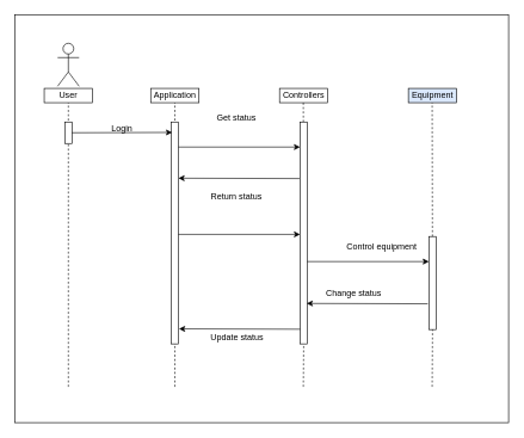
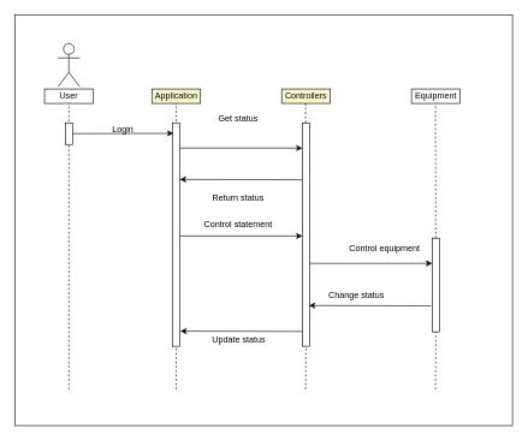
  <mxCell id="0" />
  <mxCell id="1" parent="0" />
  <mxCell id="2" value="" style="rounded=0;whiteSpace=wrap;html=1;" vertex="1" parent="1"><mxGeometry x="20" y="20" width="690" height="570" as="geometry" /></mxCell>
  <mxCell id="3" value="User" style="shape=umlActor;verticalLabelPosition=bottom;verticalAlign=top;html=1;outlineConnect=0;" vertex="1" parent="1"><mxGeometry x="80" y="60" width="30" height="60" as="geometry" /></mxCell>
  <mxCell id="4" value="User" style="rounded=0;whiteSpace=wrap;html=1;" vertex="1" parent="1"><mxGeometry x="61.25" y="123" width="67.5" height="20" as="geometry" /></mxCell>
- <mxCell id="5" value="Application" style="rounded=0;whiteSpace=wrap;html=1;" vertex="1" parent="1"><mxGeometry x="210" y="123" width="67.5" height="20" as="geometry" /></mxCell>
- <mxCell id="6" value="Controllers" style="rounded=0;whiteSpace=wrap;html=1;" vertex="1" parent="1"><mxGeometry x="390" y="123" width="67.5" height="20" as="geometry" /></mxCell>
- <mxCell id="7" value="Equipment" style="rounded=0;whiteSpace=wrap;html=1;fillColor=#dae8fc;" vertex="1" parent="1"><mxGeometry x="570" y="123" width="67.5" height="20" as="geometry" /></mxCell>
+ <mxCell id="5" value="Application" style="rounded=0;whiteSpace=wrap;html=1;fillColor=#fff2cc;" vertex="1" parent="1"><mxGeometry x="210" y="123" width="67.5" height="20" as="geometry" /></mxCell>
+ <mxCell id="6" value="Controllers" style="rounded=0;whiteSpace=wrap;html=1;fillColor=#fff2cc;" vertex="1" parent="1"><mxGeometry x="390" y="123" width="67.5" height="20" as="geometry" /></mxCell>
+ <mxCell id="7" value="Equipment" style="rounded=0;whiteSpace=wrap;html=1;" vertex="1" parent="1"><mxGeometry x="570" y="123" width="67.5" height="20" as="geometry" /></mxCell>
  <mxCell id="8" value="" style="endArrow=none;dashed=1;html=1;entryX=0.5;entryY=1;entryDx=0;entryDy=0;" edge="1" parent="1" target="4"><mxGeometry width="50" height="50" relative="1" as="geometry"><mxPoint x="95" y="540" as="sourcePoint" /><mxPoint x="140" y="240" as="targetPoint" /></mxGeometry></mxCell>
  <mxCell id="9" value="" style="rounded=0;whiteSpace=wrap;html=1;" vertex="1" parent="1"><mxGeometry x="90" y="170" width="10" height="30" as="geometry" /></mxCell>
  <mxCell id="10" value="" style="endArrow=none;dashed=1;html=1;entryX=0.5;entryY=1;entryDx=0;entryDy=0;" edge="1" parent="1"><mxGeometry width="50" height="50" relative="1" as="geometry"><mxPoint x="243.75" y="540" as="sourcePoint" /><mxPoint x="243.75" y="143" as="targetPoint" /></mxGeometry></mxCell>
  <mxCell id="11" value="" style="rounded=0;whiteSpace=wrap;html=1;" vertex="1" parent="1"><mxGeometry x="238.75" y="170" width="10" height="310" as="geometry" /></mxCell>
  <mxCell id="12" value="" style="endArrow=classic;html=1;exitX=1;exitY=0.5;exitDx=0;exitDy=0;entryX=0.125;entryY=0.047;entryDx=0;entryDy=0;entryPerimeter=0;" edge="1" parent="1" source="9" target="11"><mxGeometry width="50" height="50" relative="1" as="geometry"><mxPoint x="120" y="220" as="sourcePoint" /><mxPoint x="170" y="170" as="targetPoint" /></mxGeometry></mxCell>
  <mxCell id="13" value="Login" style="text;html=1;strokeColor=none;fillColor=none;align=center;verticalAlign=middle;whiteSpace=wrap;rounded=0;" vertex="1" parent="1"><mxGeometry x="150" y="170" width="40" height="20" as="geometry" /></mxCell>
  <mxCell id="14" value="" style="endArrow=none;dashed=1;html=1;entryX=0.5;entryY=1;entryDx=0;entryDy=0;" edge="1" parent="1" source="17"><mxGeometry width="50" height="50" relative="1" as="geometry"><mxPoint x="423.25" y="540" as="sourcePoint" /><mxPoint x="423.25" y="143" as="targetPoint" /></mxGeometry></mxCell>
  <mxCell id="15" value="" style="endArrow=none;dashed=1;html=1;entryX=0.5;entryY=1;entryDx=0;entryDy=0;" edge="1" parent="1" source="26"><mxGeometry width="50" height="50" relative="1" as="geometry"><mxPoint x="603.25" y="540" as="sourcePoint" /><mxPoint x="603.25" y="143" as="targetPoint" /></mxGeometry></mxCell>
  <mxCell id="16" value="" style="endArrow=classic;html=1;exitX=1;exitY=0.5;exitDx=0;exitDy=0;entryX=0;entryY=0.5;entryDx=0;entryDy=0;" edge="1" parent="1"><mxGeometry width="50" height="50" relative="1" as="geometry"><mxPoint x="248.75" y="205" as="sourcePoint" /><mxPoint x="418.75" y="205" as="targetPoint" /></mxGeometry></mxCell>
  <mxCell id="17" value="" style="rounded=0;whiteSpace=wrap;html=1;" vertex="1" parent="1"><mxGeometry x="418.75" y="170" width="10" height="310" as="geometry" /></mxCell>
  <mxCell id="18" value="" style="endArrow=none;dashed=1;html=1;entryX=0.5;entryY=1;entryDx=0;entryDy=0;" edge="1" parent="1" target="17"><mxGeometry width="50" height="50" relative="1" as="geometry"><mxPoint x="423.25" y="540" as="sourcePoint" /><mxPoint x="423.25" y="143" as="targetPoint" /></mxGeometry></mxCell>
  <mxCell id="19" value="" style="endArrow=classic;html=1;entryX=1;entryY=0.75;entryDx=0;entryDy=0;" edge="1" parent="1"><mxGeometry width="50" height="50" relative="1" as="geometry"><mxPoint x="418" y="249" as="sourcePoint" /><mxPoint x="248.75" y="248.5" as="targetPoint" /></mxGeometry></mxCell>
  <mxCell id="20" value="Get status" style="text;html=1;strokeColor=none;fillColor=none;align=center;verticalAlign=middle;whiteSpace=wrap;rounded=0;" vertex="1" parent="1"><mxGeometry x="300" y="155" width="60" height="20" as="geometry" /></mxCell>
  <mxCell id="21" value="Return status" style="text;html=1;strokeColor=none;fillColor=none;align=center;verticalAlign=middle;whiteSpace=wrap;rounded=0;" vertex="1" parent="1"><mxGeometry x="290" y="265" width="80" height="20" as="geometry" /></mxCell>
  <mxCell id="22" value="" style="endArrow=classic;html=1;exitX=1;exitY=0.5;exitDx=0;exitDy=0;entryX=0;entryY=0.5;entryDx=0;entryDy=0;" edge="1" parent="1"><mxGeometry width="50" height="50" relative="1" as="geometry"><mxPoint x="248.75" y="327" as="sourcePoint" /><mxPoint x="418.75" y="327" as="targetPoint" /></mxGeometry></mxCell>
+ <mxCell id="23" value="Control statement" style="text;html=1;strokeColor=none;fillColor=none;align=center;verticalAlign=middle;whiteSpace=wrap;rounded=0;" vertex="1" parent="1"><mxGeometry x="280" y="302" width="100" height="20" as="geometry" /></mxCell>
  <mxCell id="24" value="" style="endArrow=classic;html=1;exitX=1;exitY=0.5;exitDx=0;exitDy=0;entryX=0;entryY=0.5;entryDx=0;entryDy=0;" edge="1" parent="1"><mxGeometry width="50" height="50" relative="1" as="geometry"><mxPoint x="428.75" y="365" as="sourcePoint" /><mxPoint x="598.75" y="365" as="targetPoint" /></mxGeometry></mxCell>
  <mxCell id="25" value="Control equipment" style="text;html=1;strokeColor=none;fillColor=none;align=center;verticalAlign=middle;whiteSpace=wrap;rounded=0;" vertex="1" parent="1"><mxGeometry x="477.5" y="335" width="110" height="20" as="geometry" /></mxCell>
  <mxCell id="26" value="" style="rounded=0;whiteSpace=wrap;html=1;" vertex="1" parent="1"><mxGeometry x="598.75" y="330" width="10" height="130" as="geometry" /></mxCell>
  <mxCell id="27" value="" style="endArrow=none;dashed=1;html=1;entryX=0.5;entryY=1;entryDx=0;entryDy=0;" edge="1" parent="1" target="26"><mxGeometry width="50" height="50" relative="1" as="geometry"><mxPoint x="603.25" y="540" as="sourcePoint" /><mxPoint x="603.25" y="143" as="targetPoint" /></mxGeometry></mxCell>
  <mxCell id="28" value="" style="endArrow=classic;html=1;entryX=1;entryY=0.75;entryDx=0;entryDy=0;" edge="1" parent="1"><mxGeometry width="50" height="50" relative="1" as="geometry"><mxPoint x="597.13" y="424" as="sourcePoint" /><mxPoint x="427.88" y="423.5" as="targetPoint" /></mxGeometry></mxCell>
  <mxCell id="29" value="Change status" style="text;html=1;strokeColor=none;fillColor=none;align=center;verticalAlign=middle;whiteSpace=wrap;rounded=0;" vertex="1" parent="1"><mxGeometry x="454.13" y="400" width="80" height="20" as="geometry" /></mxCell>
  <mxCell id="30" value="" style="endArrow=classic;html=1;entryX=1;entryY=0.75;entryDx=0;entryDy=0;" edge="1" parent="1"><mxGeometry width="50" height="50" relative="1" as="geometry"><mxPoint x="418.75" y="459.5" as="sourcePoint" /><mxPoint x="249.5" y="459" as="targetPoint" /></mxGeometry></mxCell>
  <mxCell id="31" value="Update status" style="text;html=1;strokeColor=none;fillColor=none;align=center;verticalAlign=middle;whiteSpace=wrap;rounded=0;" vertex="1" parent="1"><mxGeometry x="290.75" y="460.5" width="80" height="20" as="geometry" /></mxCell>
